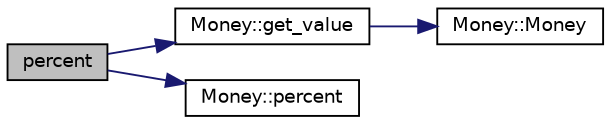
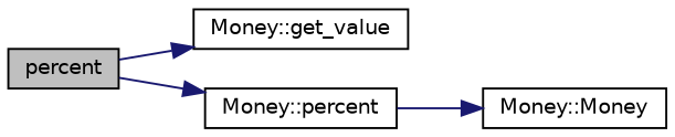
  digraph {
    rankdir=LR
    node [color=black fillcolor=white fontname=Helvetica fontsize=10 shape=record style=filled]
    edge [color=midnightblue fontname=Helvetica fontsize=10 labelfontname=Helvetica labelfontsize=10 style=solid]
    n1 [fillcolor=grey75 fontcolor=black height=0.2 label=percent width=0.4]
    n2 [height=0.2 label="Money::get_value" width=0.4]
    n3 [height=0.2 label="Money::percent" width=0.4]
    n4 [height=0.2 label="Money::Money" width=0.4]
    n1 -> n2
    n1 -> n3
-   n2 -> n4
+   n3 -> n4
  }
